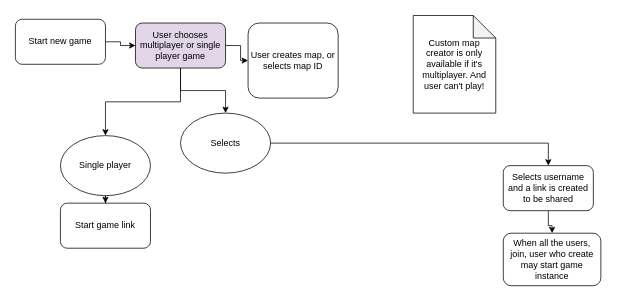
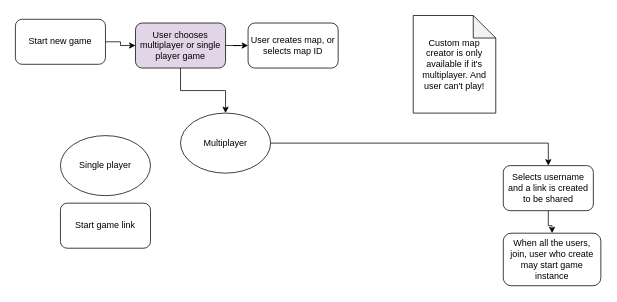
  <mxCell id="0" />
  <mxCell id="1" parent="0" />
  <mxCell id="2" style="edgeStyle=orthogonalEdgeStyle;rounded=0;orthogonalLoop=1;jettySize=auto;html=1;entryX=0;entryY=0.5;entryDx=0;entryDy=0;" edge="1" parent="1" source="3" target="9"><mxGeometry relative="1" as="geometry" /></mxCell>
  <mxCell id="3" value="Start new game" style="rounded=1;whiteSpace=wrap;html=1;" vertex="1" parent="1"><mxGeometry x="20" y="25" width="120" height="60" as="geometry" /></mxCell>
  <mxCell id="4" style="edgeStyle=orthogonalEdgeStyle;rounded=0;orthogonalLoop=1;jettySize=auto;html=1;" edge="1" parent="1" source="5" target="15"><mxGeometry relative="1" as="geometry" /></mxCell>
  <mxCell id="5" value="Selects username and a link is created to be shared" style="rounded=1;whiteSpace=wrap;html=1;" vertex="1" parent="1"><mxGeometry x="670" y="220" width="120" height="60" as="geometry" /></mxCell>
  <mxCell id="6" style="edgeStyle=orthogonalEdgeStyle;rounded=0;orthogonalLoop=1;jettySize=auto;html=1;entryX=0;entryY=0.5;entryDx=0;entryDy=0;" edge="1" parent="1" source="9" target="10"><mxGeometry relative="1" as="geometry" /></mxCell>
- <mxCell id="7" style="edgeStyle=orthogonalEdgeStyle;rounded=0;orthogonalLoop=1;jettySize=auto;html=1;entryX=0.5;entryY=0;entryDx=0;entryDy=0;" edge="1" parent="1" source="9" target="14"><mxGeometry relative="1" as="geometry"><mxPoint x="240" y="210" as="targetPoint" /></mxGeometry></mxCell>
  <mxCell id="8" style="edgeStyle=orthogonalEdgeStyle;rounded=0;orthogonalLoop=1;jettySize=auto;html=1;" edge="1" parent="1" source="9" target="12"><mxGeometry relative="1" as="geometry" /></mxCell>
  <mxCell id="9" value="&lt;div&gt;User chooses multiplayer or single player game&lt;/div&gt;" style="rounded=1;whiteSpace=wrap;html=1;fillColor=#e1d5e7;" vertex="1" parent="1"><mxGeometry x="180" y="30" width="120" height="60" as="geometry" /></mxCell>
- <mxCell id="10" value="&lt;div&gt;User creates map, or selects map ID&lt;/div&gt;" style="rounded=1;whiteSpace=wrap;html=1;" vertex="1" parent="1"><mxGeometry x="330" y="30" width="120" height="100" as="geometry" /></mxCell>
+ <mxCell id="10" value="&lt;div&gt;User creates map, or selects map ID&lt;/div&gt;" style="rounded=1;whiteSpace=wrap;html=1;" vertex="1" parent="1"><mxGeometry x="330" y="30" width="120" height="60" as="geometry" /></mxCell>
  <mxCell id="11" style="edgeStyle=orthogonalEdgeStyle;rounded=0;orthogonalLoop=1;jettySize=auto;html=1;entryX=0.5;entryY=0;entryDx=0;entryDy=0;" edge="1" parent="1" source="12" target="5"><mxGeometry relative="1" as="geometry" /></mxCell>
- <mxCell id="12" value="&lt;div&gt;Selects&lt;/div&gt;" style="ellipse;whiteSpace=wrap;html=1;" vertex="1" parent="1"><mxGeometry x="240" y="150" width="120" height="80" as="geometry" /></mxCell>
- <mxCell id="13" style="edgeStyle=orthogonalEdgeStyle;rounded=0;orthogonalLoop=1;jettySize=auto;html=1;entryX=0.5;entryY=0;entryDx=0;entryDy=0;" edge="1" parent="1" source="14" target="17"><mxGeometry relative="1" as="geometry"><mxPoint x="140" y="280" as="targetPoint" /></mxGeometry></mxCell>
+ <mxCell id="12" value="&lt;div&gt;Multiplayer&lt;/div&gt;" style="ellipse;whiteSpace=wrap;html=1;" vertex="1" parent="1"><mxGeometry x="240" y="150" width="120" height="80" as="geometry" /></mxCell>
  <mxCell id="14" value="Single player" style="ellipse;whiteSpace=wrap;html=1;" vertex="1" parent="1"><mxGeometry x="80" y="180" width="120" height="80" as="geometry" /></mxCell>
  <mxCell id="15" value="&lt;div&gt;When all the users, join, user who create may start game instance&lt;/div&gt;" style="rounded=1;whiteSpace=wrap;html=1;" vertex="1" parent="1"><mxGeometry x="670" y="310" width="130" height="70" as="geometry" /></mxCell>
  <mxCell id="16" value="Custom map creator is only available if it's multiplayer. And user can't play!" style="shape=note;whiteSpace=wrap;html=1;backgroundOutline=1;darkOpacity=0.05;" vertex="1" parent="1"><mxGeometry x="550" y="20" width="110" height="130" as="geometry" /></mxCell>
  <mxCell id="17" value="&lt;div&gt;Start game link&lt;/div&gt;" style="rounded=1;whiteSpace=wrap;html=1;" vertex="1" parent="1"><mxGeometry x="80" y="270" width="120" height="60" as="geometry" /></mxCell>
